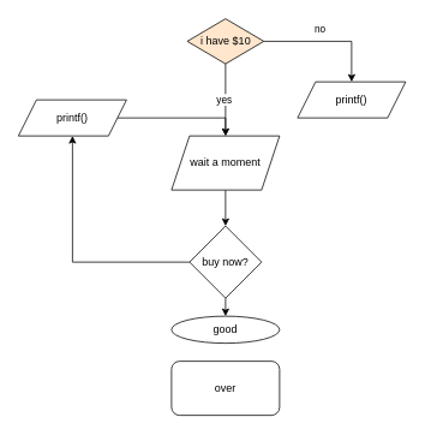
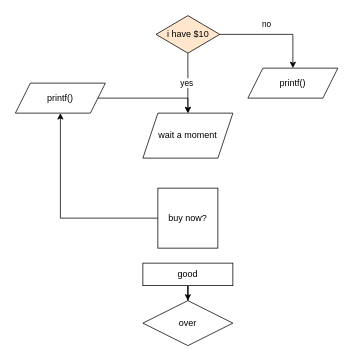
  <mxCell id="0" />
  <mxCell id="1" parent="0" />
  <mxCell id="2" value="printf()" style="shape=parallelogram;perimeter=parallelogramPerimeter;whiteSpace=wrap;html=1;fixedSize=1;" vertex="1" parent="1"><mxGeometry x="330" y="90" width="120" height="40" as="geometry" /></mxCell>
  <mxCell id="3" style="edgeStyle=orthogonalEdgeStyle;rounded=0;orthogonalLoop=1;jettySize=auto;html=1;exitX=1;exitY=0.5;exitDx=0;exitDy=0;" edge="1" parent="1" source="6" target="2"><mxGeometry relative="1" as="geometry"><mxPoint x="310" y="20" as="sourcePoint" /><Array as="points"><mxPoint x="390" y="45" /></Array></mxGeometry></mxCell>
  <mxCell id="4" value="no" style="edgeLabel;html=1;align=center;verticalAlign=middle;resizable=0;points=[];" vertex="1" connectable="0" parent="3"><mxGeometry x="0.383" y="1" relative="1" as="geometry"><mxPoint x="-37" y="-16" as="offset" /></mxGeometry></mxCell>
  <mxCell id="5" value="yes&amp;nbsp;" style="edgeStyle=orthogonalEdgeStyle;rounded=0;orthogonalLoop=1;jettySize=auto;html=1;exitX=0.5;exitY=1;exitDx=0;exitDy=0;entryX=0.5;entryY=0;entryDx=0;entryDy=0;endArrow=open;" edge="1" parent="1" source="6" target="8"><mxGeometry relative="1" as="geometry" /></mxCell>
  <mxCell id="6" value="i have $10" style="rhombus;whiteSpace=wrap;html=1;fillColor=#ffe6cc;" vertex="1" parent="1"><mxGeometry x="207.5" y="20" width="85" height="50" as="geometry" /></mxCell>
- <mxCell id="7" style="edgeStyle=orthogonalEdgeStyle;rounded=0;orthogonalLoop=1;jettySize=auto;html=1;entryX=0.5;entryY=0;entryDx=0;entryDy=0;" edge="1" parent="1" source="8" target="11"><mxGeometry relative="1" as="geometry" /></mxCell>
  <mxCell id="8" value="wait a moment" style="shape=parallelogram;perimeter=parallelogramPerimeter;whiteSpace=wrap;html=1;fixedSize=1;" vertex="1" parent="1"><mxGeometry x="190" y="150" width="120" height="60" as="geometry" /></mxCell>
  <mxCell id="9" style="edgeStyle=orthogonalEdgeStyle;rounded=0;orthogonalLoop=1;jettySize=auto;html=1;entryX=0.5;entryY=1;entryDx=0;entryDy=0;" edge="1" parent="1" source="11" target="13"><mxGeometry relative="1" as="geometry"><mxPoint x="100" y="120" as="targetPoint" /></mxGeometry></mxCell>
- <mxCell id="10" style="edgeStyle=orthogonalEdgeStyle;rounded=0;orthogonalLoop=1;jettySize=auto;html=1;exitX=0.5;exitY=1;exitDx=0;exitDy=0;entryX=0.5;entryY=0;entryDx=0;entryDy=0;" edge="1" parent="1" source="11" target="15"><mxGeometry relative="1" as="geometry" /></mxCell>
- <mxCell id="11" value="buy now?" style="rhombus;whiteSpace=wrap;html=1;" vertex="1" parent="1"><mxGeometry x="210" y="250" width="80" height="80" as="geometry" /></mxCell>
+ <mxCell id="11" value="buy now?" style="whiteSpace=wrap;html=1;rounded=0;" vertex="1" parent="1"><mxGeometry x="210" y="250" width="80" height="80" as="geometry" /></mxCell>
  <mxCell id="12" style="edgeStyle=orthogonalEdgeStyle;rounded=0;orthogonalLoop=1;jettySize=auto;html=1;entryX=0.5;entryY=0;entryDx=0;entryDy=0;" edge="1" parent="1" source="13" target="8"><mxGeometry relative="1" as="geometry" /></mxCell>
  <mxCell id="13" value="printf()" style="shape=parallelogram;perimeter=parallelogramPerimeter;whiteSpace=wrap;html=1;fixedSize=1;" vertex="1" parent="1"><mxGeometry x="20" y="110" width="120" height="40" as="geometry" /></mxCell>
- <mxCell id="15" value="good" style="ellipse;whiteSpace=wrap;html=1;" vertex="1" parent="1"><mxGeometry x="190" y="350" width="120" height="30" as="geometry" /></mxCell>
- <mxCell id="16" value="over" style="rounded=1;whiteSpace=wrap;html=1;" vertex="1" parent="1"><mxGeometry x="190" y="400" width="120" height="60" as="geometry" /></mxCell>
+ <mxCell id="14" style="edgeStyle=orthogonalEdgeStyle;rounded=0;orthogonalLoop=1;jettySize=auto;html=1;entryX=0.5;entryY=0;entryDx=0;entryDy=0;" edge="1" parent="1" source="15" target="16"><mxGeometry relative="1" as="geometry" /></mxCell>
+ <mxCell id="15" value="good" style="rounded=0;whiteSpace=wrap;html=1;" vertex="1" parent="1"><mxGeometry x="190" y="350" width="120" height="30" as="geometry" /></mxCell>
+ <mxCell id="16" value="over" style="rhombus;whiteSpace=wrap;html=1;" vertex="1" parent="1"><mxGeometry x="190" y="400" width="120" height="60" as="geometry" /></mxCell>
